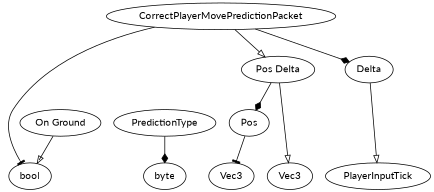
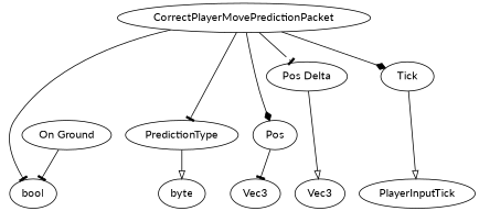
  digraph {
    fontname=Lato
    rankdir=TB
    node [fontname=Lato]
    edge [arrowhead=tee fontname=Lato]
    n1 [label=byte]
    n2 [label=Vec3]
    n3 [label=Vec3]
    n4 [label=bool]
    n5 [label=PlayerInputTick]
    n6 [label=CorrectPlayerMovePredictionPacket]
    n7 [label=PredictionType]
    n8 [label=Pos]
    n9 [label="Pos Delta"]
-   n10 [label=Delta]
+   n10 [label=Tick]
    n11 [label="On Ground"]
    subgraph sub_1 {
      rank=max
      n1
      n2
      n3
      n4
      n5
    }
    n6 -> n4
-   n9 -> n8 [arrowhead=diamond]
-   n6 -> n9 [arrowhead=onormal]
+   n6 -> n7
+   n6 -> n8 [arrowhead=diamond]
+   n6 -> n9
    n6 -> n10 [arrowhead=diamond]
-   n7 -> n1 [arrowhead=diamond]
+   n7 -> n1 [arrowhead=onormal]
    n8 -> n2
    n9 -> n3 [arrowhead=onormal]
    n10 -> n5 [arrowhead=onormal]
-   n11 -> n4 [arrowhead=onormal]
+   n11 -> n4
  }
